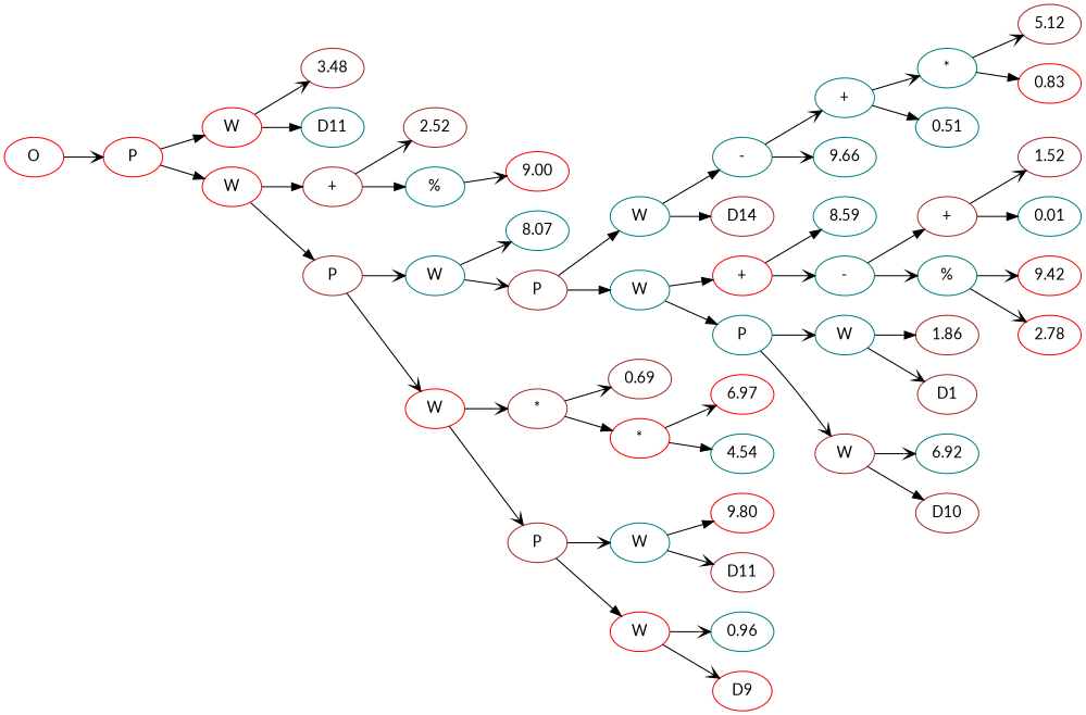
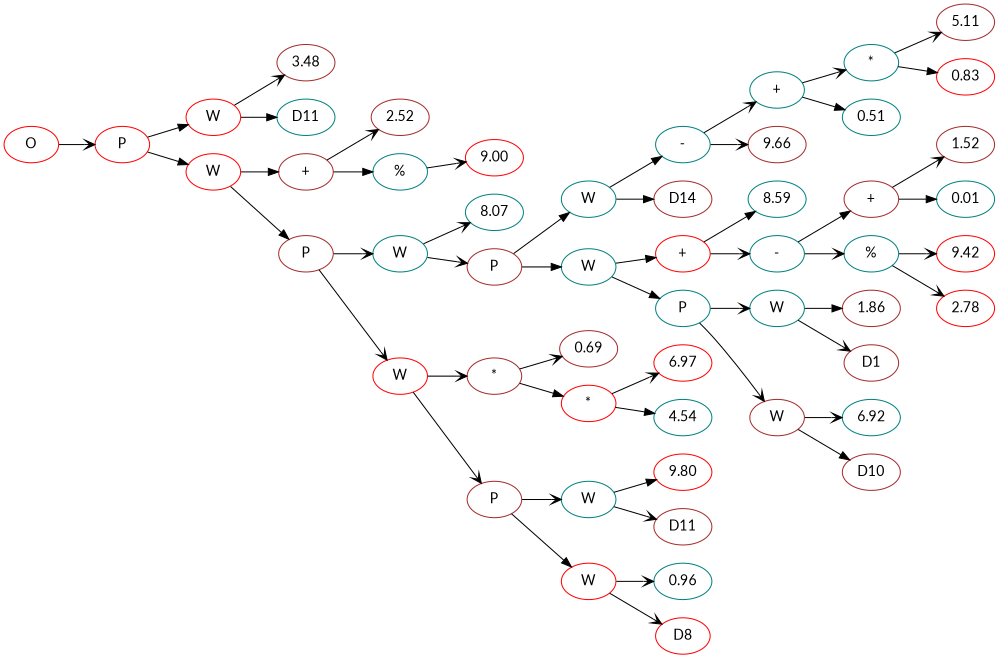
  digraph {
    fontname=Lato
    rankdir=LR
    node [color=teal fontname=Lato]
    edge [arrowhead=vee fontname=Lato]
    n1 [color=red label=O]
    n2 [color=red label=P]
    n3 [color=red label=W]
    n4 [color=red label=W]
    n5 [color=brown label=3.48]
    n6 [label=D11]
    n7 [color=brown label="+"]
    n8 [color=brown label=P]
    n9 [color=brown label=2.52]
    n10 [label="%"]
    n11 [label=W]
    n12 [color=red label=W]
    n13 [color=red label=9.00]
    n14 [label=8.07]
    n15 [color=brown label=P]
    n16 [color=brown label="*"]
    n17 [color=brown label=P]
    n18 [label=W]
    n19 [label=W]
    n20 [label="-"]
    n21 [color=brown label=D14]
    n22 [color=red label="+"]
    n23 [label=P]
    n24 [label="+"]
-   n25 [label=9.66]
+   n25 [color=brown label=9.66]
    n26 [label="*"]
    n27 [label=0.51]
-   n28 [color=brown label=5.12]
+   n28 [color=brown label=5.11]
    n29 [color=red label=0.83]
    n30 [label=8.59]
    n31 [label="-"]
    n32 [label=W]
    n33 [color=brown label=W]
    n34 [color=brown label="+"]
    n35 [label="%"]
    n36 [color=brown label=1.52]
    n37 [label=0.01]
    n38 [color=red label=9.42]
    n39 [color=red label=2.78]
    n40 [color=brown label=1.86]
    n41 [color=brown label=D1]
    n42 [label=6.92]
    n43 [color=brown label=D10]
    n44 [color=brown label=0.69]
    n45 [color=red label="*"]
    n46 [label=W]
    n47 [color=red label=W]
    n48 [color=red label=6.97]
    n49 [label=4.54]
    n50 [color=red label=9.80]
    n51 [color=brown label=D11]
    n52 [label=0.96]
-   n53 [color=red label=D9]
+   n53 [color=red label=D8]
    n1 -> n2
    n2 -> n3 [arrowhead=normal]
    n2 -> n4 [arrowhead=normal]
    n3 -> n5
    n3 -> n6 [arrowhead=normal]
    n4 -> n7 [arrowhead=normal]
    n4 -> n8 [arrowhead=normal]
    n7 -> n9
    n7 -> n10 [arrowhead=normal]
    n8 -> n11
    n8 -> n12
    n10 -> n13
    n11 -> n14
    n11 -> n15
    n12 -> n16
    n12 -> n17
    n15 -> n18 [arrowhead=normal]
    n15 -> n19 [arrowhead=normal]
    n16 -> n44
    n16 -> n45 [arrowhead=normal]
    n17 -> n46
    n17 -> n47 [arrowhead=normal]
    n18 -> n20 [arrowhead=normal]
    n18 -> n21 [arrowhead=normal]
    n19 -> n22 [arrowhead=normal]
    n19 -> n23 [arrowhead=normal]
    n20 -> n24
    n20 -> n25
    n22 -> n30 [arrowhead=normal]
    n22 -> n31
    n23 -> n32
    n23 -> n33
    n24 -> n26
    n24 -> n27 [arrowhead=normal]
    n26 -> n28
    n26 -> n29 [arrowhead=normal]
    n31 -> n34 [arrowhead=normal]
    n31 -> n35
    n32 -> n40 [arrowhead=normal]
    n32 -> n41
    n33 -> n42
    n33 -> n43 [arrowhead=normal]
    n34 -> n36
    n34 -> n37 [arrowhead=normal]
    n35 -> n38
    n35 -> n39
    n45 -> n48
    n45 -> n49 [arrowhead=normal]
    n46 -> n50 [arrowhead=normal]
    n46 -> n51
    n47 -> n52
    n47 -> n53
  }
